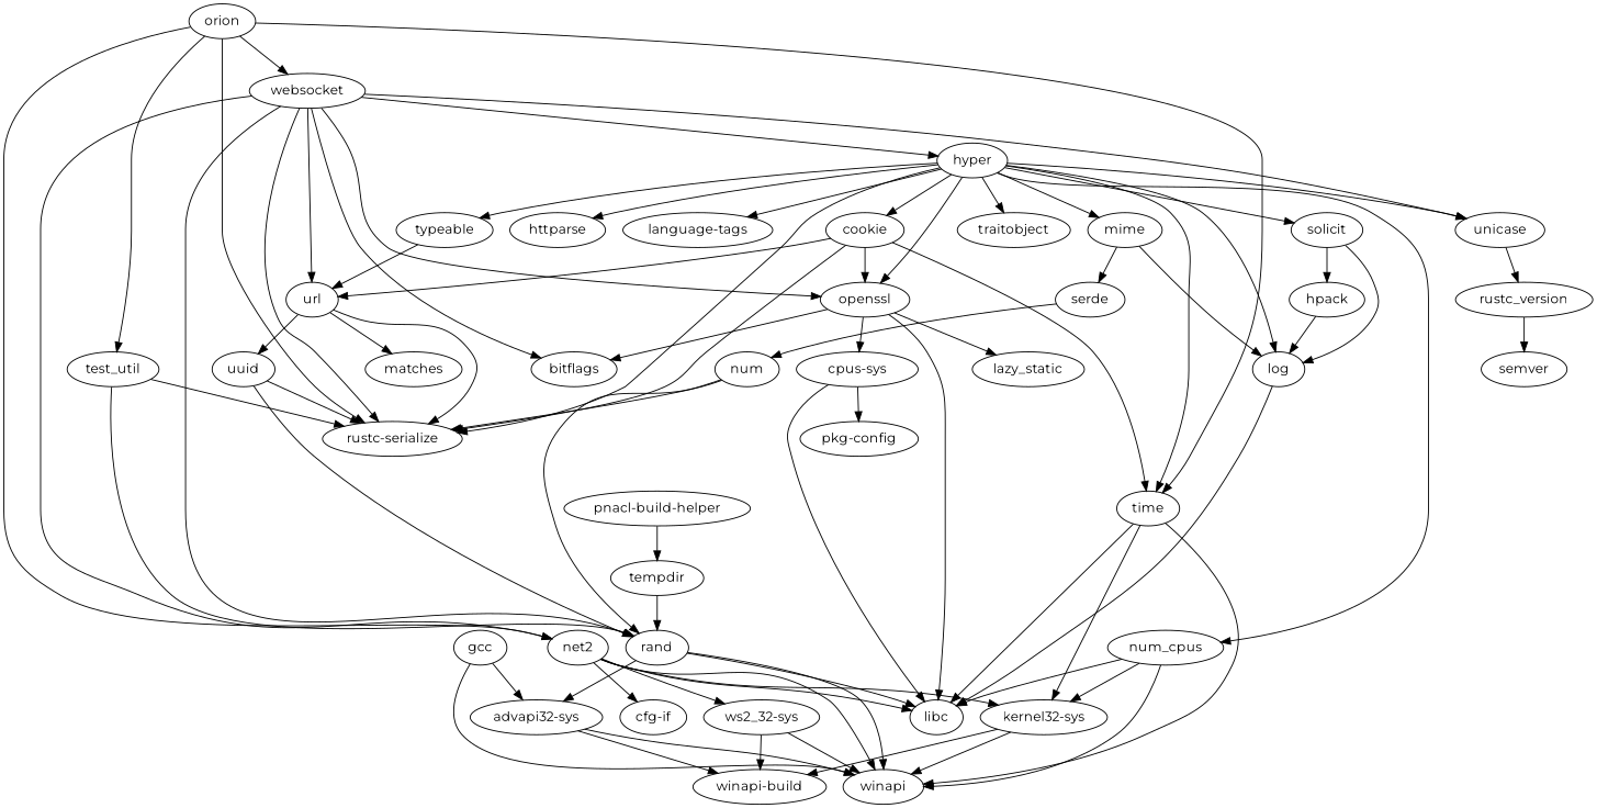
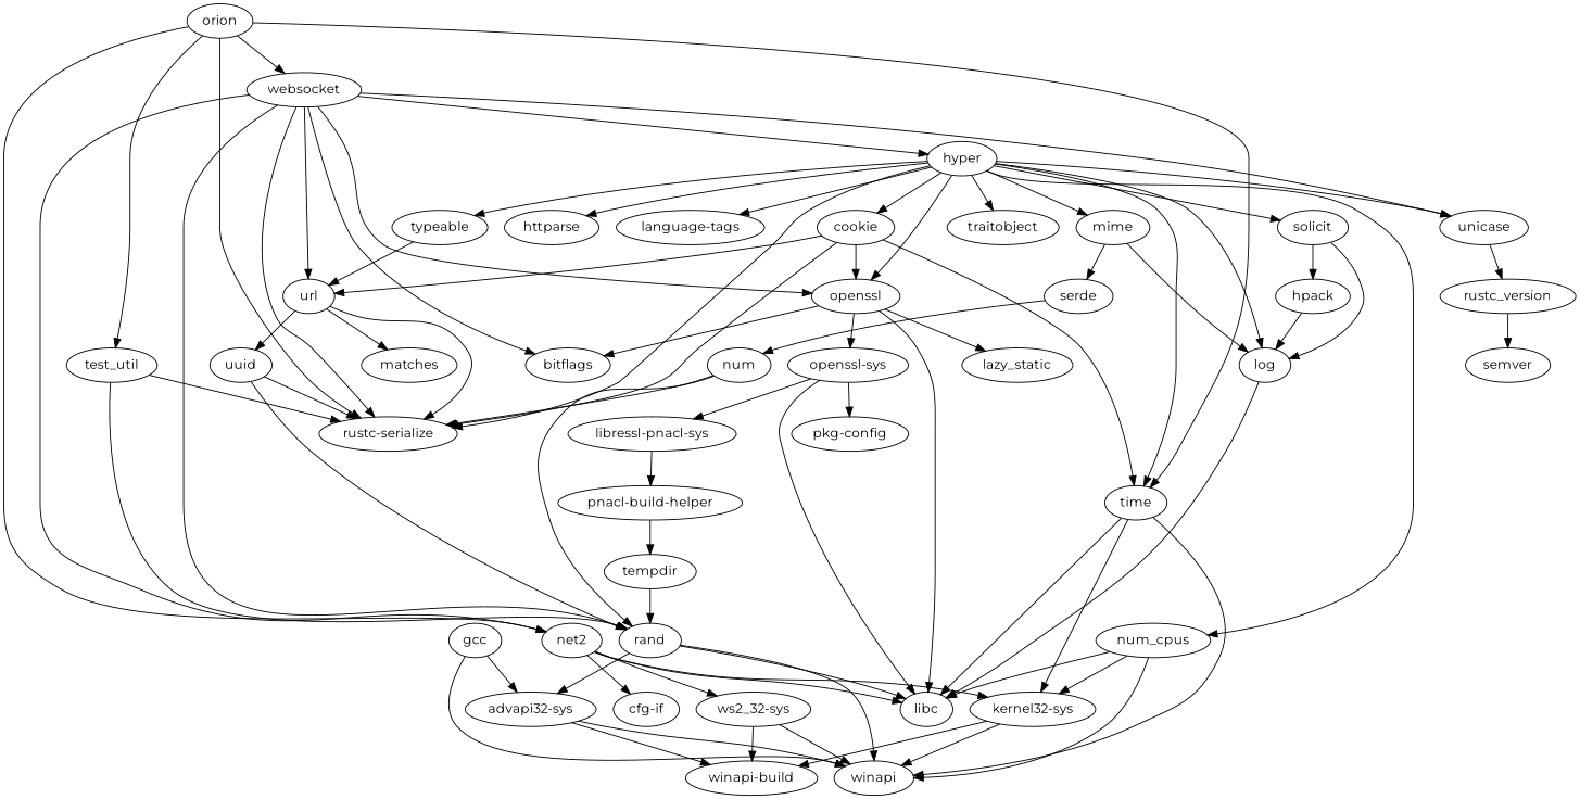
  digraph {
    fontname=Montserrat
    node [fontname=Montserrat]
    edge [fontname=Montserrat]
    n1 [label=orion]
    n2 [label=net2]
    n3 [label="rustc-serialize"]
    n4 [label=test_util]
    n5 [label=time]
    n6 [label=websocket]
    n7 [label=winapi]
    n8 [label="cfg-if"]
    n9 [label="kernel32-sys"]
    n10 [label=libc]
    n11 [label="ws2_32-sys"]
    n12 [label=rand]
    n13 [label=bitflags]
    n14 [label=openssl]
    n15 [label=url]
    n16 [label=hyper]
    n17 [label=unicase]
    n18 [label="winapi-build"]
    n19 [label="advapi32-sys"]
    n20 [label=lazy_static]
-   n21 [label="cpus-sys"]
+   n21 [label="openssl-sys"]
    n22 [label=matches]
    n23 [label=uuid]
    n24 [label=cookie]
    n25 [label=log]
    n26 [label=httparse]
    n27 [label="language-tags"]
    n28 [label=mime]
    n29 [label=num_cpus]
    n30 [label=solicit]
    n31 [label=traitobject]
    n32 [label=typeable]
    n33 [label=rustc_version]
+   n34 [label="libressl-pnacl-sys"]
    n35 [label="pkg-config"]
    n36 [label=gcc]
    n37 [label=hpack]
    n38 [label=serde]
    n39 [label=num]
    n40 [label=semver]
    n41 [label="pnacl-build-helper"]
    n42 [label=tempdir]
    n1 -> n2
    n1 -> n3
    n1 -> n4
    n1 -> n5
    n1 -> n6
-   n2 -> n7
    n2 -> n8
    n2 -> n9
    n2 -> n10
    n2 -> n11
    n4 -> n3
    n4 -> n12
    n5 -> n7
    n5 -> n9
    n5 -> n10
    n6 -> n2
    n6 -> n3
    n6 -> n12
    n6 -> n13
    n6 -> n14
    n6 -> n15
    n6 -> n16
    n6 -> n17
    n9 -> n7
    n9 -> n18
    n11 -> n7
    n11 -> n18
    n12 -> n7
    n12 -> n10
    n12 -> n19
    n14 -> n10
    n14 -> n13
    n14 -> n20
    n14 -> n21
    n15 -> n3
    n15 -> n22
    n15 -> n23
    n16 -> n3
    n16 -> n5
    n16 -> n14
    n16 -> n17
    n16 -> n24
    n16 -> n25
    n16 -> n26
    n16 -> n27
    n16 -> n28
    n16 -> n29
    n16 -> n30
    n16 -> n31
    n16 -> n32
    n17 -> n33
    n19 -> n7
    n19 -> n18
    n21 -> n10
+   n21 -> n34
    n21 -> n35
    n23 -> n3
    n23 -> n12
    n24 -> n3
    n24 -> n5
    n24 -> n14
    n24 -> n15
    n25 -> n10
    n28 -> n25
    n28 -> n38
    n29 -> n7
    n29 -> n9
    n29 -> n10
    n30 -> n25
    n30 -> n37
    n32 -> n15
    n33 -> n40
+   n34 -> n41
    n36 -> n7
    n36 -> n19
    n37 -> n25
    n38 -> n39
    n39 -> n3
    n39 -> n12
    n41 -> n42
    n42 -> n12
  }
